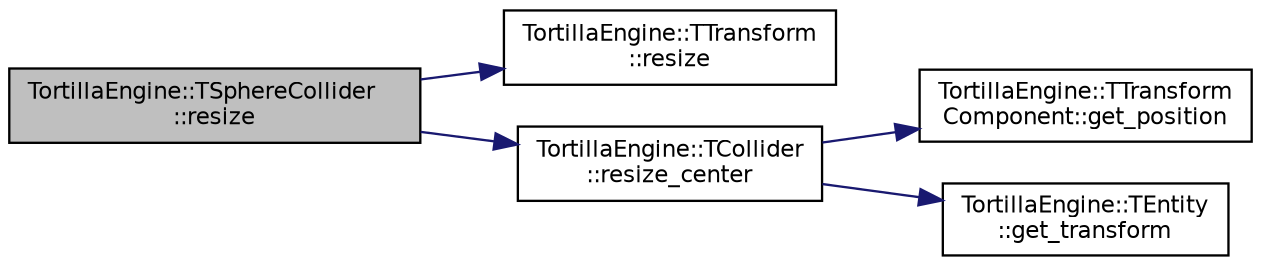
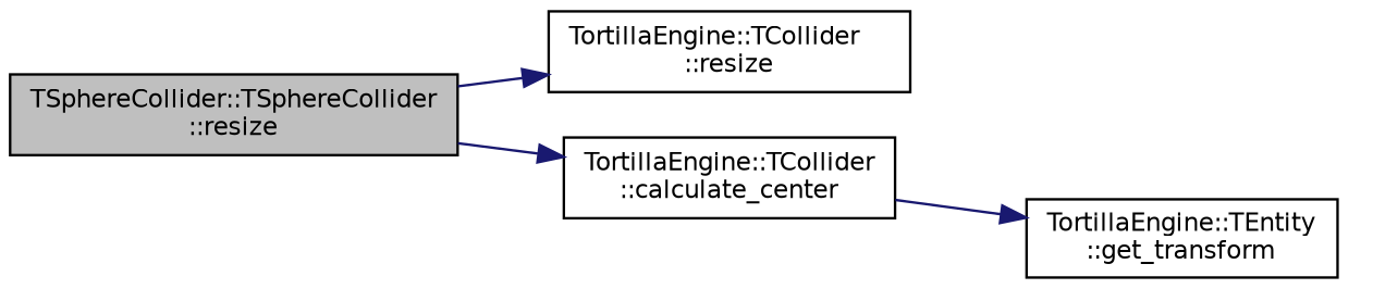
  digraph {
    rankdir=LR
    node [color=black fillcolor=white fontname=Helvetica fontsize=10 shape=record style=filled]
    edge [color=midnightblue fontname=Helvetica fontsize=10 labelfontname=Helvetica labelfontsize=10 style=solid]
-   n1 [fillcolor=grey75 fontcolor=black height=0.2 label="TortillaEngine::TSphereCollider\l::resize" width=0.4]
-   n2 [height=0.2 label="TortillaEngine::TTransform\l::resize" width=0.4]
-   n3 [height=0.2 label="TortillaEngine::TCollider\l::resize_center" width=0.4]
-   n4 [height=0.2 label="TortillaEngine::TTransform\lComponent::get_position" width=0.4]
+   n1 [fillcolor=grey75 fontcolor=black height=0.2 label="TSphereCollider::TSphereCollider\l::resize" width=0.4]
+   n2 [height=0.2 label="TortillaEngine::TCollider\l::resize" width=0.4]
+   n3 [height=0.2 label="TortillaEngine::TCollider\l::calculate_center" width=0.4]
    n5 [height=0.2 label="TortillaEngine::TEntity\l::get_transform" width=0.4]
    n1 -> n2
    n1 -> n3
-   n3 -> n4
    n3 -> n5
  }
